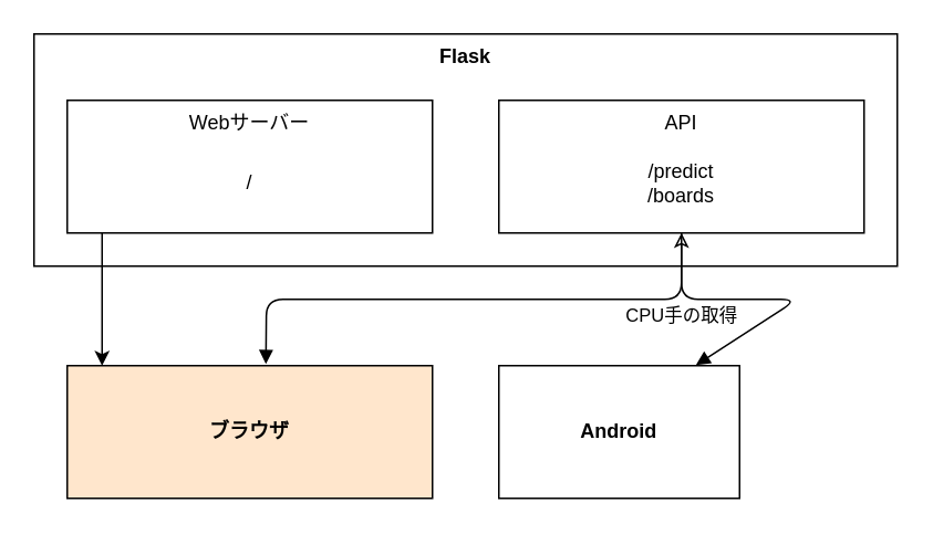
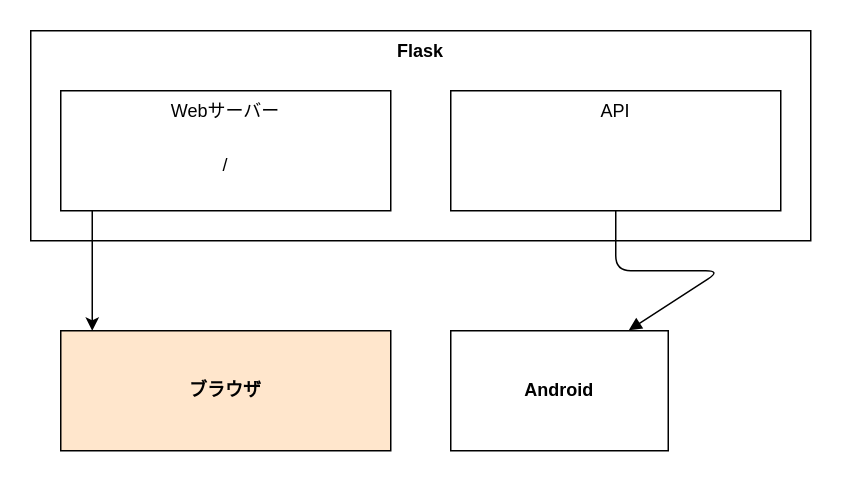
  <mxCell id="0" />
  <mxCell id="1" parent="0" />
  <mxCell id="2" value="Flask" style="rounded=0;whiteSpace=wrap;html=1;fontStyle=1;verticalAlign=top;container=1;collapsible=0;recursiveResize=0;" vertex="1" parent="1"><mxGeometry x="20" y="20" width="520" height="140" as="geometry" /></mxCell>
  <mxCell id="3" value="API" style="rounded=0;whiteSpace=wrap;html=1;container=1;collapsible=0;verticalAlign=top;" vertex="1" parent="2"><mxGeometry x="280" y="40" width="220" height="80" as="geometry" /></mxCell>
- <mxCell id="4" value="/predict&lt;br style=&quot;border-color: var(--border-color);&quot;&gt;/boards" style="text;html=1;strokeColor=none;fillColor=none;align=center;verticalAlign=middle;whiteSpace=wrap;rounded=0;" vertex="1" parent="3"><mxGeometry x="55.0" y="30" width="110.0" height="40" as="geometry" /></mxCell>
  <mxCell id="5" value="Webサーバー" style="rounded=0;whiteSpace=wrap;html=1;verticalAlign=top;container=1;collapsible=0;" vertex="1" parent="2"><mxGeometry x="20" y="40" width="220" height="80" as="geometry" /></mxCell>
  <mxCell id="6" value="/" style="text;html=1;strokeColor=none;fillColor=none;align=center;verticalAlign=middle;whiteSpace=wrap;rounded=0;" vertex="1" parent="5"><mxGeometry x="55" y="29.997" width="110" height="40" as="geometry" /></mxCell>
- <mxCell id="7" style="edgeStyle=none;html=1;entryX=0.5;entryY=1;entryDx=0;entryDy=0;startArrow=block;startFill=1;endArrow=classic;endFill=0;exitX=0.819;exitY=-0.005;exitDx=0;exitDy=0;exitPerimeter=0;" edge="1" parent="1" source="8" target="3"><mxGeometry relative="1" as="geometry"><Array as="points"><mxPoint x="480" y="180" /><mxPoint x="410" y="180" /></Array></mxGeometry></mxCell>
+ <mxCell id="7" style="edgeStyle=none;html=1;entryX=0.5;entryY=1;entryDx=0;entryDy=0;startArrow=block;startFill=1;endArrow=none;endFill=0;exitX=0.819;exitY=-0.005;exitDx=0;exitDy=0;exitPerimeter=0;" edge="1" parent="1" source="8" target="3"><mxGeometry relative="1" as="geometry"><Array as="points"><mxPoint x="480" y="180" /><mxPoint x="410" y="180" /></Array></mxGeometry></mxCell>
  <mxCell id="8" value="Android" style="rounded=0;whiteSpace=wrap;html=1;fontStyle=1;verticalAlign=middle;container=1;collapsible=0;recursiveResize=0;" vertex="1" parent="1"><mxGeometry x="300" y="220" width="145" height="80" as="geometry" /></mxCell>
- <mxCell id="9" value="CPU手の取得" style="edgeStyle=none;html=1;entryX=0.5;entryY=1;entryDx=0;entryDy=0;exitX=0.544;exitY=-0.012;exitDx=0;exitDy=0;exitPerimeter=0;endArrow=none;endFill=0;startArrow=block;startFill=1;" edge="1" parent="1" source="10" target="3"><mxGeometry x="0.757" y="-10" relative="1" as="geometry"><Array as="points"><mxPoint x="160" y="180" /><mxPoint x="410" y="180" /></Array><mxPoint x="-10" y="10" as="offset" /></mxGeometry></mxCell>
  <mxCell id="10" value="ブラウザ" style="rounded=0;whiteSpace=wrap;html=1;fontStyle=1;verticalAlign=middle;container=1;collapsible=0;recursiveResize=0;fillColor=#ffe6cc;" vertex="1" parent="1"><mxGeometry x="40" y="220" width="220" height="80" as="geometry" /></mxCell>
  <mxCell id="11" value="" style="edgeStyle=none;html=1;" edge="1" parent="1"><mxGeometry y="-41" relative="1" as="geometry"><mxPoint x="61" y="140" as="sourcePoint" /><mxPoint x="61" y="220" as="targetPoint" /><mxPoint as="offset" /></mxGeometry></mxCell>
